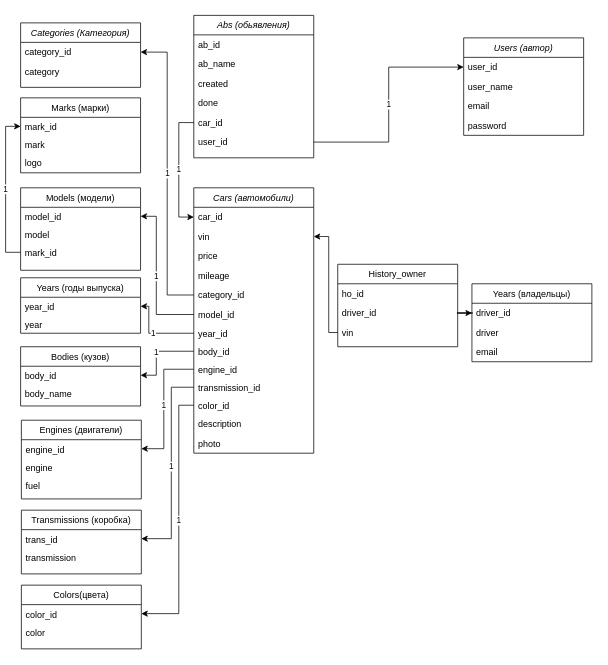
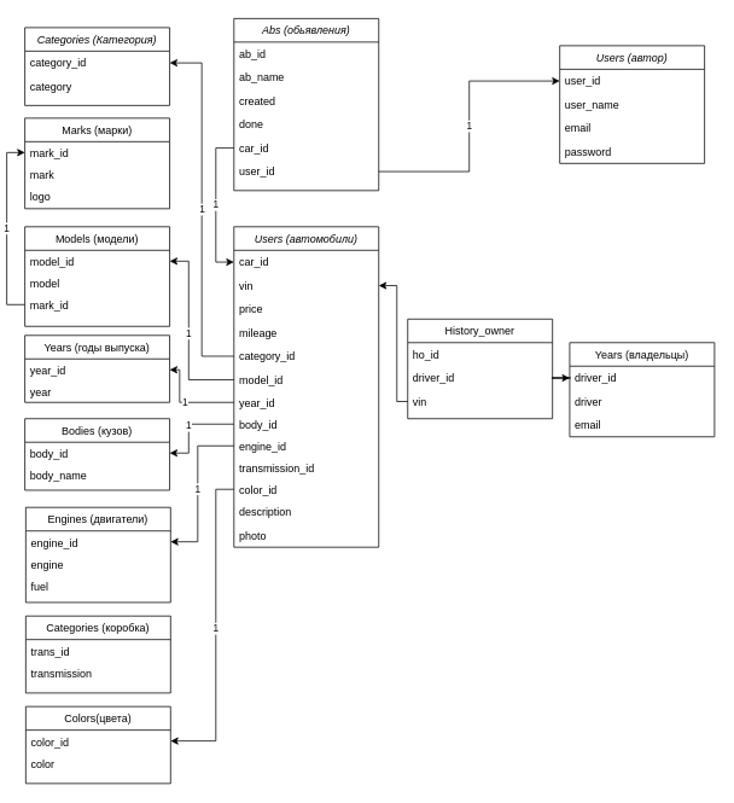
  <mxCell id="0" />
  <mxCell id="1" parent="0" />
- <mxCell id="2" value="Cars (автомобили)" style="swimlane;fontStyle=2;align=center;verticalAlign=top;childLayout=stackLayout;horizontal=1;startSize=26;horizontalStack=0;resizeParent=1;resizeLast=0;collapsible=1;marginBottom=0;rounded=0;shadow=0;strokeWidth=1;" parent="1" vertex="1"><mxGeometry x="251" y="250" width="160" height="354" as="geometry"><mxRectangle x="230" y="140" width="160" height="26" as="alternateBounds" /></mxGeometry></mxCell>
+ <mxCell id="2" value="Users (автомобили)" style="swimlane;fontStyle=2;align=center;verticalAlign=top;childLayout=stackLayout;horizontal=1;startSize=26;horizontalStack=0;resizeParent=1;resizeLast=0;collapsible=1;marginBottom=0;rounded=0;shadow=0;strokeWidth=1;" parent="1" vertex="1"><mxGeometry x="251" y="250" width="160" height="354" as="geometry"><mxRectangle x="230" y="140" width="160" height="26" as="alternateBounds" /></mxGeometry></mxCell>
  <mxCell id="3" value="car_id" style="text;align=left;verticalAlign=top;spacingLeft=4;spacingRight=4;overflow=hidden;rotatable=0;points=[[0,0.5],[1,0.5]];portConstraint=eastwest;" parent="2" vertex="1"><mxGeometry y="26" width="160" height="26" as="geometry" /></mxCell>
  <mxCell id="4" value="vin" style="text;align=left;verticalAlign=top;spacingLeft=4;spacingRight=4;overflow=hidden;rotatable=0;points=[[0,0.5],[1,0.5]];portConstraint=eastwest;" parent="2" vertex="1"><mxGeometry y="52" width="160" height="26" as="geometry" /></mxCell>
  <mxCell id="5" value="price" style="text;align=left;verticalAlign=top;spacingLeft=4;spacingRight=4;overflow=hidden;rotatable=0;points=[[0,0.5],[1,0.5]];portConstraint=eastwest;" vertex="1" parent="2"><mxGeometry y="78" width="160" height="26" as="geometry" /></mxCell>
  <mxCell id="6" value="mileage" style="text;align=left;verticalAlign=top;spacingLeft=4;spacingRight=4;overflow=hidden;rotatable=0;points=[[0,0.5],[1,0.5]];portConstraint=eastwest;" vertex="1" parent="2"><mxGeometry y="104" width="160" height="26" as="geometry" /></mxCell>
  <mxCell id="7" value="category_id" style="text;align=left;verticalAlign=top;spacingLeft=4;spacingRight=4;overflow=hidden;rotatable=0;points=[[0,0.5],[1,0.5]];portConstraint=eastwest;" parent="2" vertex="1"><mxGeometry y="130" width="160" height="26" as="geometry" /></mxCell>
  <mxCell id="8" value="model_id" style="text;align=left;verticalAlign=top;spacingLeft=4;spacingRight=4;overflow=hidden;rotatable=0;points=[[0,0.5],[1,0.5]];portConstraint=eastwest;" parent="2" vertex="1"><mxGeometry y="156" width="160" height="26" as="geometry" /></mxCell>
  <mxCell id="9" value="year_id" style="text;align=left;verticalAlign=top;spacingLeft=4;spacingRight=4;overflow=hidden;rotatable=0;points=[[0,0.5],[1,0.5]];portConstraint=eastwest;" parent="2" vertex="1"><mxGeometry y="182" width="160" height="24" as="geometry" /></mxCell>
  <mxCell id="10" value="body_id    " style="text;align=left;verticalAlign=top;spacingLeft=4;spacingRight=4;overflow=hidden;rotatable=0;points=[[0,0.5],[1,0.5]];portConstraint=eastwest;" parent="2" vertex="1"><mxGeometry y="206" width="160" height="24" as="geometry" /></mxCell>
  <mxCell id="11" value="engine_id" style="text;align=left;verticalAlign=top;spacingLeft=4;spacingRight=4;overflow=hidden;rotatable=0;points=[[0,0.5],[1,0.5]];portConstraint=eastwest;" parent="2" vertex="1"><mxGeometry y="230" width="160" height="24" as="geometry" /></mxCell>
  <mxCell id="12" value="transmission_id" style="text;align=left;verticalAlign=top;spacingLeft=4;spacingRight=4;overflow=hidden;rotatable=0;points=[[0,0.5],[1,0.5]];portConstraint=eastwest;" parent="2" vertex="1"><mxGeometry y="254" width="160" height="24" as="geometry" /></mxCell>
  <mxCell id="13" value="color_id" style="text;align=left;verticalAlign=top;spacingLeft=4;spacingRight=4;overflow=hidden;rotatable=0;points=[[0,0.5],[1,0.5]];portConstraint=eastwest;" parent="2" vertex="1"><mxGeometry y="278" width="160" height="24" as="geometry" /></mxCell>
  <mxCell id="14" value="description" style="text;align=left;verticalAlign=top;spacingLeft=4;spacingRight=4;overflow=hidden;rotatable=0;points=[[0,0.5],[1,0.5]];portConstraint=eastwest;" parent="2" vertex="1"><mxGeometry y="302" width="160" height="26" as="geometry" /></mxCell>
  <mxCell id="15" value="photo" style="text;align=left;verticalAlign=top;spacingLeft=4;spacingRight=4;overflow=hidden;rotatable=0;points=[[0,0.5],[1,0.5]];portConstraint=eastwest;" parent="2" vertex="1"><mxGeometry y="328" width="160" height="26" as="geometry" /></mxCell>
  <mxCell id="16" value="Years (владельцы)" style="swimlane;fontStyle=0;align=center;verticalAlign=top;childLayout=stackLayout;horizontal=1;startSize=26;horizontalStack=0;resizeParent=1;resizeLast=0;collapsible=1;marginBottom=0;rounded=0;shadow=0;strokeWidth=1;" parent="1" vertex="1"><mxGeometry x="622" y="378" width="160" height="104" as="geometry"><mxRectangle x="130" y="380" width="160" height="26" as="alternateBounds" /></mxGeometry></mxCell>
  <mxCell id="17" value="driver_id" style="text;align=left;verticalAlign=top;spacingLeft=4;spacingRight=4;overflow=hidden;rotatable=0;points=[[0,0.5],[1,0.5]];portConstraint=eastwest;" parent="16" vertex="1"><mxGeometry y="26" width="160" height="26" as="geometry" /></mxCell>
  <mxCell id="18" value="driver" style="text;align=left;verticalAlign=top;spacingLeft=4;spacingRight=4;overflow=hidden;rotatable=0;points=[[0,0.5],[1,0.5]];portConstraint=eastwest;" parent="16" vertex="1"><mxGeometry y="52" width="160" height="26" as="geometry" /></mxCell>
  <mxCell id="19" value="email" style="text;align=left;verticalAlign=top;spacingLeft=4;spacingRight=4;overflow=hidden;rotatable=0;points=[[0,0.5],[1,0.5]];portConstraint=eastwest;" parent="16" vertex="1"><mxGeometry y="78" width="160" height="26" as="geometry" /></mxCell>
  <mxCell id="20" value="History_owner" style="swimlane;fontStyle=0;align=center;verticalAlign=top;childLayout=stackLayout;horizontal=1;startSize=26;horizontalStack=0;resizeParent=1;resizeLast=0;collapsible=1;marginBottom=0;rounded=0;shadow=0;strokeWidth=1;" parent="1" vertex="1"><mxGeometry x="443" y="352" width="160" height="110" as="geometry"><mxRectangle x="340" y="380" width="170" height="26" as="alternateBounds" /></mxGeometry></mxCell>
  <mxCell id="21" value="ho_id" style="text;align=left;verticalAlign=top;spacingLeft=4;spacingRight=4;overflow=hidden;rotatable=0;points=[[0,0.5],[1,0.5]];portConstraint=eastwest;" parent="20" vertex="1"><mxGeometry y="26" width="160" height="26" as="geometry" /></mxCell>
  <mxCell id="22" value="driver_id" style="text;align=left;verticalAlign=top;spacingLeft=4;spacingRight=4;overflow=hidden;rotatable=0;points=[[0,0.5],[1,0.5]];portConstraint=eastwest;" parent="20" vertex="1"><mxGeometry y="52" width="160" height="26" as="geometry" /></mxCell>
  <mxCell id="23" value="vin" style="text;align=left;verticalAlign=top;spacingLeft=4;spacingRight=4;overflow=hidden;rotatable=0;points=[[0,0.5],[1,0.5]];portConstraint=eastwest;" parent="20" vertex="1"><mxGeometry y="78" width="160" height="26" as="geometry" /></mxCell>
  <mxCell id="24" value="Engines (двигатели)" style="swimlane;fontStyle=0;align=center;verticalAlign=top;childLayout=stackLayout;horizontal=1;startSize=26;horizontalStack=0;resizeParent=1;resizeLast=0;collapsible=1;marginBottom=0;rounded=0;shadow=0;strokeWidth=1;" parent="1" vertex="1"><mxGeometry x="21" y="560" width="160" height="105" as="geometry"><mxRectangle x="550" y="140" width="160" height="26" as="alternateBounds" /></mxGeometry></mxCell>
  <mxCell id="25" value="engine_id" style="text;align=left;verticalAlign=top;spacingLeft=4;spacingRight=4;overflow=hidden;rotatable=0;points=[[0,0.5],[1,0.5]];portConstraint=eastwest;" parent="24" vertex="1"><mxGeometry y="26" width="160" height="24" as="geometry" /></mxCell>
  <mxCell id="26" value="engine" style="text;align=left;verticalAlign=top;spacingLeft=4;spacingRight=4;overflow=hidden;rotatable=0;points=[[0,0.5],[1,0.5]];portConstraint=eastwest;" parent="24" vertex="1"><mxGeometry y="50" width="160" height="24" as="geometry" /></mxCell>
  <mxCell id="27" value="fuel" style="text;align=left;verticalAlign=top;spacingLeft=4;spacingRight=4;overflow=hidden;rotatable=0;points=[[0,0.5],[1,0.5]];portConstraint=eastwest;" parent="24" vertex="1"><mxGeometry y="74" width="160" height="24" as="geometry" /></mxCell>
  <mxCell id="28" style="edgeStyle=orthogonalEdgeStyle;rounded=0;orthogonalLoop=1;jettySize=auto;html=1;entryX=0;entryY=0.5;entryDx=0;entryDy=0;" parent="1" source="22" target="17" edge="1"><mxGeometry relative="1" as="geometry" /></mxCell>
  <mxCell id="29" style="edgeStyle=orthogonalEdgeStyle;rounded=0;orthogonalLoop=1;jettySize=auto;html=1;exitX=0;exitY=0.5;exitDx=0;exitDy=0;entryX=1;entryY=0.5;entryDx=0;entryDy=0;" parent="1" source="23" target="4" edge="1"><mxGeometry relative="1" as="geometry"><Array as="points"><mxPoint x="431" y="443" /><mxPoint x="431" y="315" /></Array></mxGeometry></mxCell>
  <mxCell id="30" value="Models (модели)" style="swimlane;fontStyle=0;align=center;verticalAlign=top;childLayout=stackLayout;horizontal=1;startSize=26;horizontalStack=0;resizeParent=1;resizeLast=0;collapsible=1;marginBottom=0;rounded=0;shadow=0;strokeWidth=1;" parent="1" vertex="1"><mxGeometry x="20" y="250" width="160" height="110" as="geometry"><mxRectangle x="550" y="140" width="160" height="26" as="alternateBounds" /></mxGeometry></mxCell>
  <mxCell id="31" value="model_id" style="text;align=left;verticalAlign=top;spacingLeft=4;spacingRight=4;overflow=hidden;rotatable=0;points=[[0,0.5],[1,0.5]];portConstraint=eastwest;" parent="30" vertex="1"><mxGeometry y="26" width="160" height="24" as="geometry" /></mxCell>
  <mxCell id="32" value="model" style="text;align=left;verticalAlign=top;spacingLeft=4;spacingRight=4;overflow=hidden;rotatable=0;points=[[0,0.5],[1,0.5]];portConstraint=eastwest;" parent="30" vertex="1"><mxGeometry y="50" width="160" height="24" as="geometry" /></mxCell>
  <mxCell id="33" value="mark_id    " style="text;align=left;verticalAlign=top;spacingLeft=4;spacingRight=4;overflow=hidden;rotatable=0;points=[[0,0.5],[1,0.5]];portConstraint=eastwest;" parent="30" vertex="1"><mxGeometry y="74" width="160" height="24" as="geometry" /></mxCell>
  <mxCell id="34" value="Marks (марки)" style="swimlane;fontStyle=0;align=center;verticalAlign=top;childLayout=stackLayout;horizontal=1;startSize=26;horizontalStack=0;resizeParent=1;resizeLast=0;collapsible=1;marginBottom=0;rounded=0;shadow=0;strokeWidth=1;" parent="1" vertex="1"><mxGeometry x="20" y="130" width="160" height="100" as="geometry"><mxRectangle x="550" y="140" width="160" height="26" as="alternateBounds" /></mxGeometry></mxCell>
  <mxCell id="35" value="mark_id    " style="text;align=left;verticalAlign=top;spacingLeft=4;spacingRight=4;overflow=hidden;rotatable=0;points=[[0,0.5],[1,0.5]];portConstraint=eastwest;" parent="34" vertex="1"><mxGeometry y="26" width="160" height="24" as="geometry" /></mxCell>
  <mxCell id="36" value="mark" style="text;align=left;verticalAlign=top;spacingLeft=4;spacingRight=4;overflow=hidden;rotatable=0;points=[[0,0.5],[1,0.5]];portConstraint=eastwest;" parent="34" vertex="1"><mxGeometry y="50" width="160" height="24" as="geometry" /></mxCell>
  <mxCell id="37" value="logo" style="text;align=left;verticalAlign=top;spacingLeft=4;spacingRight=4;overflow=hidden;rotatable=0;points=[[0,0.5],[1,0.5]];portConstraint=eastwest;" parent="34" vertex="1"><mxGeometry y="74" width="160" height="24" as="geometry" /></mxCell>
  <mxCell id="38" value="Bodies (кузов)" style="swimlane;fontStyle=0;align=center;verticalAlign=top;childLayout=stackLayout;horizontal=1;startSize=26;horizontalStack=0;resizeParent=1;resizeLast=0;collapsible=1;marginBottom=0;rounded=0;shadow=0;strokeWidth=1;" parent="1" vertex="1"><mxGeometry x="20" y="462" width="160" height="79" as="geometry"><mxRectangle x="550" y="140" width="160" height="26" as="alternateBounds" /></mxGeometry></mxCell>
  <mxCell id="39" value="body_id    " style="text;align=left;verticalAlign=top;spacingLeft=4;spacingRight=4;overflow=hidden;rotatable=0;points=[[0,0.5],[1,0.5]];portConstraint=eastwest;" parent="38" vertex="1"><mxGeometry y="26" width="160" height="24" as="geometry" /></mxCell>
  <mxCell id="40" value="body_name" style="text;align=left;verticalAlign=top;spacingLeft=4;spacingRight=4;overflow=hidden;rotatable=0;points=[[0,0.5],[1,0.5]];portConstraint=eastwest;" parent="38" vertex="1"><mxGeometry y="50" width="160" height="24" as="geometry" /></mxCell>
  <mxCell id="41" value="Users (автор)" style="swimlane;fontStyle=2;align=center;verticalAlign=top;childLayout=stackLayout;horizontal=1;startSize=26;horizontalStack=0;resizeParent=1;resizeLast=0;collapsible=1;marginBottom=0;rounded=0;shadow=0;strokeWidth=1;" parent="1" vertex="1"><mxGeometry x="611" y="50" width="160" height="130" as="geometry"><mxRectangle x="230" y="140" width="160" height="26" as="alternateBounds" /></mxGeometry></mxCell>
  <mxCell id="42" value="user_id" style="text;align=left;verticalAlign=top;spacingLeft=4;spacingRight=4;overflow=hidden;rotatable=0;points=[[0,0.5],[1,0.5]];portConstraint=eastwest;" parent="41" vertex="1"><mxGeometry y="26" width="160" height="26" as="geometry" /></mxCell>
  <mxCell id="43" value="user_name" style="text;align=left;verticalAlign=top;spacingLeft=4;spacingRight=4;overflow=hidden;rotatable=0;points=[[0,0.5],[1,0.5]];portConstraint=eastwest;" parent="41" vertex="1"><mxGeometry y="52" width="160" height="26" as="geometry" /></mxCell>
  <mxCell id="44" value="email" style="text;align=left;verticalAlign=top;spacingLeft=4;spacingRight=4;overflow=hidden;rotatable=0;points=[[0,0.5],[1,0.5]];portConstraint=eastwest;" parent="41" vertex="1"><mxGeometry y="78" width="160" height="26" as="geometry" /></mxCell>
  <mxCell id="45" value="password" style="text;align=left;verticalAlign=top;spacingLeft=4;spacingRight=4;overflow=hidden;rotatable=0;points=[[0,0.5],[1,0.5]];portConstraint=eastwest;" parent="41" vertex="1"><mxGeometry y="104" width="160" height="26" as="geometry" /></mxCell>
  <mxCell id="46" value="Abs (обьявления)" style="swimlane;fontStyle=2;align=center;verticalAlign=top;childLayout=stackLayout;horizontal=1;startSize=26;horizontalStack=0;resizeParent=1;resizeLast=0;collapsible=1;marginBottom=0;rounded=0;shadow=0;strokeWidth=1;" parent="1" vertex="1"><mxGeometry x="251" width="160" height="190" as="geometry" y="20"><mxRectangle x="230" y="140" width="160" height="26" as="alternateBounds" /></mxGeometry></mxCell>
  <mxCell id="47" value="ab_id" style="text;align=left;verticalAlign=top;spacingLeft=4;spacingRight=4;overflow=hidden;rotatable=0;points=[[0,0.5],[1,0.5]];portConstraint=eastwest;" parent="46" vertex="1"><mxGeometry y="26" width="160" height="26" as="geometry" /></mxCell>
  <mxCell id="48" value="ab_name" style="text;align=left;verticalAlign=top;spacingLeft=4;spacingRight=4;overflow=hidden;rotatable=0;points=[[0,0.5],[1,0.5]];portConstraint=eastwest;" parent="46" vertex="1"><mxGeometry y="52" width="160" height="26" as="geometry" /></mxCell>
  <mxCell id="49" value="created" style="text;align=left;verticalAlign=top;spacingLeft=4;spacingRight=4;overflow=hidden;rotatable=0;points=[[0,0.5],[1,0.5]];portConstraint=eastwest;" parent="46" vertex="1"><mxGeometry y="78" width="160" height="26" as="geometry" /></mxCell>
  <mxCell id="50" value="done" style="text;align=left;verticalAlign=top;spacingLeft=4;spacingRight=4;overflow=hidden;rotatable=0;points=[[0,0.5],[1,0.5]];portConstraint=eastwest;" parent="46" vertex="1"><mxGeometry y="104" width="160" height="26" as="geometry" /></mxCell>
  <mxCell id="51" value="car_id" style="text;align=left;verticalAlign=top;spacingLeft=4;spacingRight=4;overflow=hidden;rotatable=0;points=[[0,0.5],[1,0.5]];portConstraint=eastwest;" parent="46" vertex="1"><mxGeometry y="130" width="160" height="26" as="geometry" /></mxCell>
  <mxCell id="52" value="user_id" style="text;align=left;verticalAlign=top;spacingLeft=4;spacingRight=4;overflow=hidden;rotatable=0;points=[[0,0.5],[1,0.5]];portConstraint=eastwest;" parent="46" vertex="1"><mxGeometry y="156" width="160" height="26" as="geometry" /></mxCell>
  <mxCell id="53" value="1" style="edgeStyle=orthogonalEdgeStyle;rounded=0;orthogonalLoop=1;jettySize=auto;html=1;exitX=1;exitY=0.5;exitDx=0;exitDy=0;entryX=0;entryY=0.5;entryDx=0;entryDy=0;" parent="1" source="52" target="42" edge="1"><mxGeometry relative="1" as="geometry" /></mxCell>
  <mxCell id="54" value="1" style="edgeStyle=orthogonalEdgeStyle;rounded=0;orthogonalLoop=1;jettySize=auto;html=1;exitX=0;exitY=0.5;exitDx=0;exitDy=0;entryX=0;entryY=0.5;entryDx=0;entryDy=0;" parent="1" source="51" target="3" edge="1"><mxGeometry relative="1" as="geometry" /></mxCell>
  <mxCell id="55" value="Years (годы выпуска)" style="swimlane;fontStyle=0;align=center;verticalAlign=top;childLayout=stackLayout;horizontal=1;startSize=26;horizontalStack=0;resizeParent=1;resizeLast=0;collapsible=1;marginBottom=0;rounded=0;shadow=0;strokeWidth=1;" parent="1" vertex="1"><mxGeometry x="20" y="370" width="160" height="74" as="geometry"><mxRectangle x="550" y="140" width="160" height="26" as="alternateBounds" /></mxGeometry></mxCell>
  <mxCell id="56" value="year_id" style="text;align=left;verticalAlign=top;spacingLeft=4;spacingRight=4;overflow=hidden;rotatable=0;points=[[0,0.5],[1,0.5]];portConstraint=eastwest;" parent="55" vertex="1"><mxGeometry y="26" width="160" height="24" as="geometry" /></mxCell>
  <mxCell id="57" value="year" style="text;align=left;verticalAlign=top;spacingLeft=4;spacingRight=4;overflow=hidden;rotatable=0;points=[[0,0.5],[1,0.5]];portConstraint=eastwest;" parent="55" vertex="1"><mxGeometry y="50" width="160" height="24" as="geometry" /></mxCell>
- <mxCell id="58" value="Transmissions (коробка)" style="swimlane;fontStyle=0;align=center;verticalAlign=top;childLayout=stackLayout;horizontal=1;startSize=26;horizontalStack=0;resizeParent=1;resizeLast=0;collapsible=1;marginBottom=0;rounded=0;shadow=0;strokeWidth=1;" parent="1" vertex="1"><mxGeometry x="21" y="680" width="160" height="85" as="geometry"><mxRectangle x="550" y="140" width="160" height="26" as="alternateBounds" /></mxGeometry></mxCell>
+ <mxCell id="58" value="Categories (коробка)" style="swimlane;fontStyle=0;align=center;verticalAlign=top;childLayout=stackLayout;horizontal=1;startSize=26;horizontalStack=0;resizeParent=1;resizeLast=0;collapsible=1;marginBottom=0;rounded=0;shadow=0;strokeWidth=1;" parent="1" vertex="1"><mxGeometry x="21" y="680" width="160" height="85" as="geometry"><mxRectangle x="550" y="140" width="160" height="26" as="alternateBounds" /></mxGeometry></mxCell>
  <mxCell id="59" value="trans_id" style="text;align=left;verticalAlign=top;spacingLeft=4;spacingRight=4;overflow=hidden;rotatable=0;points=[[0,0.5],[1,0.5]];portConstraint=eastwest;" parent="58" vertex="1"><mxGeometry y="26" width="160" height="24" as="geometry" /></mxCell>
  <mxCell id="60" value="transmission" style="text;align=left;verticalAlign=top;spacingLeft=4;spacingRight=4;overflow=hidden;rotatable=0;points=[[0,0.5],[1,0.5]];portConstraint=eastwest;" parent="58" vertex="1"><mxGeometry y="50" width="160" height="24" as="geometry" /></mxCell>
  <mxCell id="61" value="Colors(цвета)" style="swimlane;fontStyle=0;align=center;verticalAlign=top;childLayout=stackLayout;horizontal=1;startSize=26;horizontalStack=0;resizeParent=1;resizeLast=0;collapsible=1;marginBottom=0;rounded=0;shadow=0;strokeWidth=1;" parent="1" vertex="1"><mxGeometry x="21" y="780" width="160" height="85" as="geometry"><mxRectangle x="550" y="140" width="160" height="26" as="alternateBounds" /></mxGeometry></mxCell>
  <mxCell id="62" value="color_id" style="text;align=left;verticalAlign=top;spacingLeft=4;spacingRight=4;overflow=hidden;rotatable=0;points=[[0,0.5],[1,0.5]];portConstraint=eastwest;" parent="61" vertex="1"><mxGeometry y="26" width="160" height="24" as="geometry" /></mxCell>
  <mxCell id="63" value="color" style="text;align=left;verticalAlign=top;spacingLeft=4;spacingRight=4;overflow=hidden;rotatable=0;points=[[0,0.5],[1,0.5]];portConstraint=eastwest;" parent="61" vertex="1"><mxGeometry y="50" width="160" height="24" as="geometry" /></mxCell>
  <mxCell id="64" value="Categories (Категория)" style="swimlane;fontStyle=2;align=center;verticalAlign=top;childLayout=stackLayout;horizontal=1;startSize=26;horizontalStack=0;resizeParent=1;resizeLast=0;collapsible=1;marginBottom=0;rounded=0;shadow=0;strokeWidth=1;" parent="1" vertex="1"><mxGeometry x="20" y="30" width="160" height="86" as="geometry"><mxRectangle x="230" y="140" width="160" height="26" as="alternateBounds" /></mxGeometry></mxCell>
  <mxCell id="65" value="category_id" style="text;align=left;verticalAlign=top;spacingLeft=4;spacingRight=4;overflow=hidden;rotatable=0;points=[[0,0.5],[1,0.5]];portConstraint=eastwest;" parent="64" vertex="1"><mxGeometry y="26" width="160" height="26" as="geometry" /></mxCell>
  <mxCell id="66" value="category" style="text;align=left;verticalAlign=top;spacingLeft=4;spacingRight=4;overflow=hidden;rotatable=0;points=[[0,0.5],[1,0.5]];portConstraint=eastwest;" parent="64" vertex="1"><mxGeometry y="52" width="160" height="26" as="geometry" /></mxCell>
  <mxCell id="67" value="1" style="edgeStyle=orthogonalEdgeStyle;rounded=0;orthogonalLoop=1;jettySize=auto;html=1;exitX=0;exitY=0.5;exitDx=0;exitDy=0;entryX=1;entryY=0.5;entryDx=0;entryDy=0;" parent="1" source="7" target="65" edge="1"><mxGeometry relative="1" as="geometry" /></mxCell>
  <mxCell id="68" value="1" style="edgeStyle=orthogonalEdgeStyle;rounded=0;orthogonalLoop=1;jettySize=auto;html=1;exitX=0;exitY=0.5;exitDx=0;exitDy=0;entryX=1;entryY=0.5;entryDx=0;entryDy=0;" parent="1" source="8" target="31" edge="1"><mxGeometry relative="1" as="geometry"><Array as="points"><mxPoint x="201" y="419" /><mxPoint x="201" y="288" /></Array></mxGeometry></mxCell>
  <mxCell id="69" value="1" style="edgeStyle=orthogonalEdgeStyle;rounded=0;orthogonalLoop=1;jettySize=auto;html=1;exitX=0;exitY=0.5;exitDx=0;exitDy=0;entryX=0;entryY=0.5;entryDx=0;entryDy=0;" parent="1" source="33" target="35" edge="1"><mxGeometry relative="1" as="geometry" /></mxCell>
  <mxCell id="70" value="1" style="edgeStyle=orthogonalEdgeStyle;rounded=0;orthogonalLoop=1;jettySize=auto;html=1;exitX=0;exitY=0.5;exitDx=0;exitDy=0;entryX=1;entryY=0.5;entryDx=0;entryDy=0;" parent="1" source="9" target="56" edge="1"><mxGeometry relative="1" as="geometry"><Array as="points"><mxPoint x="191" y="444" /><mxPoint x="191" y="408" /></Array></mxGeometry></mxCell>
  <mxCell id="71" value="1" style="edgeStyle=orthogonalEdgeStyle;rounded=0;orthogonalLoop=1;jettySize=auto;html=1;exitX=0;exitY=0.5;exitDx=0;exitDy=0;entryX=1;entryY=0.5;entryDx=0;entryDy=0;" parent="1" source="10" target="39" edge="1"><mxGeometry relative="1" as="geometry"><Array as="points"><mxPoint x="201" y="468" /><mxPoint x="201" y="500" /></Array></mxGeometry></mxCell>
  <mxCell id="72" value="1" style="edgeStyle=orthogonalEdgeStyle;rounded=0;orthogonalLoop=1;jettySize=auto;html=1;exitX=0;exitY=0.5;exitDx=0;exitDy=0;entryX=1;entryY=0.5;entryDx=0;entryDy=0;" parent="1" source="11" target="25" edge="1"><mxGeometry relative="1" as="geometry"><Array as="points"><mxPoint x="211" y="492" /><mxPoint x="211" y="598" /></Array></mxGeometry></mxCell>
- <mxCell id="73" value="1" style="edgeStyle=orthogonalEdgeStyle;rounded=0;orthogonalLoop=1;jettySize=auto;html=1;exitX=0;exitY=0.5;exitDx=0;exitDy=0;entryX=1;entryY=0.5;entryDx=0;entryDy=0;" parent="1" source="12" target="59" edge="1"><mxGeometry relative="1" as="geometry"><Array as="points"><mxPoint x="221" y="516" /><mxPoint x="221" y="718" /></Array></mxGeometry></mxCell>
  <mxCell id="74" value="1" style="edgeStyle=orthogonalEdgeStyle;rounded=0;orthogonalLoop=1;jettySize=auto;html=1;exitX=0;exitY=0.5;exitDx=0;exitDy=0;entryX=1;entryY=0.5;entryDx=0;entryDy=0;" parent="1" source="13" target="62" edge="1"><mxGeometry relative="1" as="geometry"><Array as="points"><mxPoint x="231" y="540" /><mxPoint x="231" y="818" /></Array></mxGeometry></mxCell>
